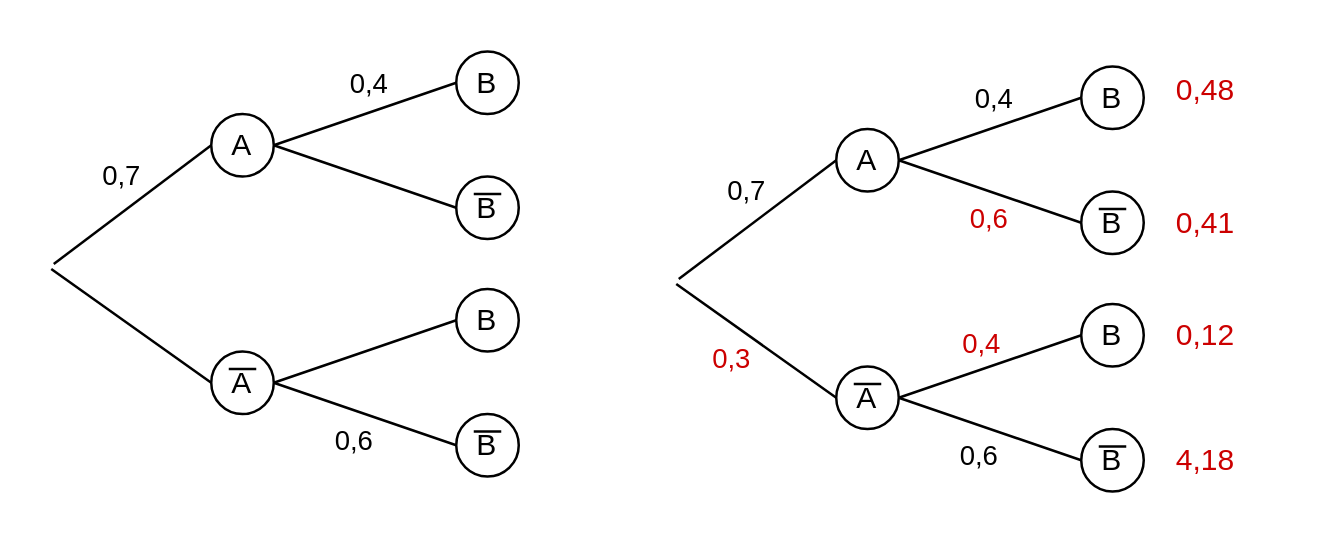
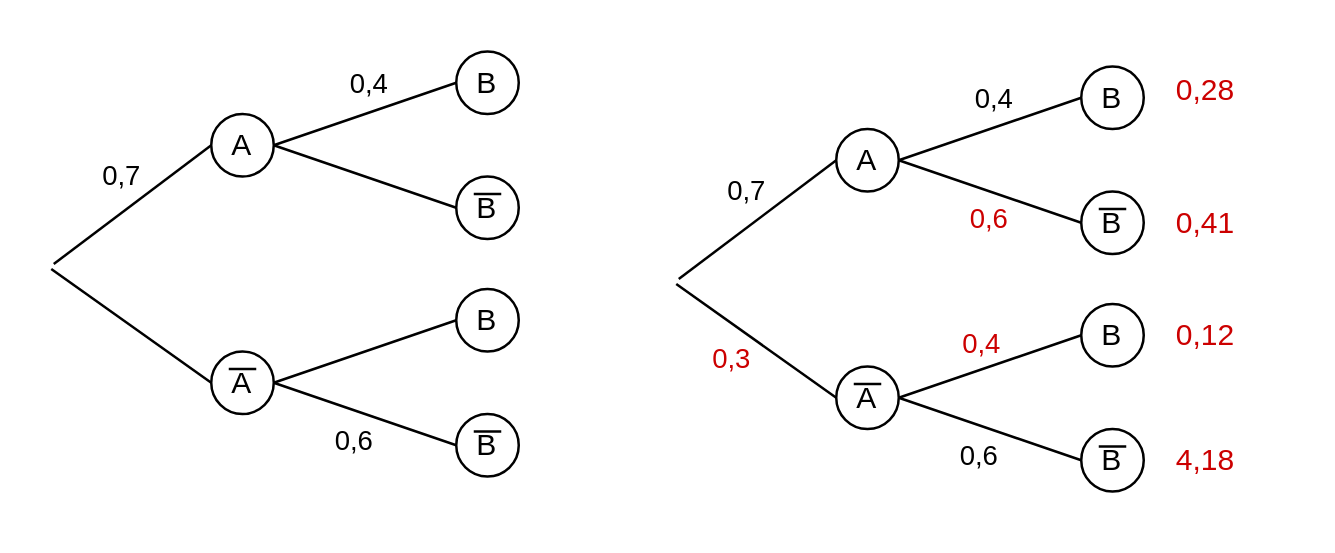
  <mxCell id="0" />
  <mxCell id="1" parent="0" />
  <mxCell id="2" style="edgeStyle=none;rounded=0;orthogonalLoop=1;jettySize=auto;html=1;exitX=1;exitY=0.5;exitDx=0;exitDy=0;entryX=0;entryY=0.5;entryDx=0;entryDy=0;endArrow=none;endFill=0;" edge="1" parent="1" source="5" target="11"><mxGeometry relative="1" as="geometry" /></mxCell>
  <mxCell id="3" value="0,4" style="edgeLabel;html=1;align=center;verticalAlign=middle;resizable=0;points=[];" vertex="1" connectable="0" parent="2"><mxGeometry x="0.149" y="1" relative="1" as="geometry"><mxPoint x="-4" y="-10" as="offset" /></mxGeometry></mxCell>
  <mxCell id="4" style="edgeStyle=none;rounded=0;orthogonalLoop=1;jettySize=auto;html=1;exitX=1;exitY=0.5;exitDx=0;exitDy=0;entryX=0;entryY=0.5;entryDx=0;entryDy=0;endArrow=none;endFill=0;" edge="1" parent="1" source="5" target="12"><mxGeometry relative="1" as="geometry" /></mxCell>
  <mxCell id="5" value="A" style="ellipse;whiteSpace=wrap;html=1;aspect=fixed;" vertex="1" parent="1"><mxGeometry x="84" y="45" width="25" height="25" as="geometry" /></mxCell>
  <mxCell id="6" style="edgeStyle=none;rounded=0;orthogonalLoop=1;jettySize=auto;html=1;exitX=1;exitY=0.5;exitDx=0;exitDy=0;entryX=0;entryY=0.5;entryDx=0;entryDy=0;endArrow=none;endFill=0;" edge="1" parent="1" source="9" target="14"><mxGeometry relative="1" as="geometry" /></mxCell>
  <mxCell id="7" style="edgeStyle=none;rounded=0;orthogonalLoop=1;jettySize=auto;html=1;exitX=1;exitY=0.5;exitDx=0;exitDy=0;entryX=0;entryY=0.5;entryDx=0;entryDy=0;endArrow=none;endFill=0;" edge="1" parent="1" source="9" target="15"><mxGeometry relative="1" as="geometry" /></mxCell>
  <mxCell id="8" value="0,6" style="edgeLabel;html=1;align=center;verticalAlign=middle;resizable=0;points=[];" vertex="1" connectable="0" parent="7"><mxGeometry x="0.021" y="-1" relative="1" as="geometry"><mxPoint x="-5" y="9" as="offset" /></mxGeometry></mxCell>
  <mxCell id="9" value="A" style="ellipse;whiteSpace=wrap;html=1;aspect=fixed;" vertex="1" parent="1"><mxGeometry x="84" y="140" width="25" height="25" as="geometry" /></mxCell>
  <mxCell id="10" value="" style="endArrow=none;html=1;rounded=0;" edge="1" parent="1"><mxGeometry width="50" height="50" relative="1" as="geometry"><mxPoint x="91" y="147" as="sourcePoint" /><mxPoint x="102" y="147" as="targetPoint" /></mxGeometry></mxCell>
  <mxCell id="11" value="B" style="ellipse;whiteSpace=wrap;html=1;aspect=fixed;" vertex="1" parent="1"><mxGeometry x="182" y="20" width="25" height="25" as="geometry" /></mxCell>
  <mxCell id="12" value="B" style="ellipse;whiteSpace=wrap;html=1;aspect=fixed;" vertex="1" parent="1"><mxGeometry x="182" y="70" width="25" height="25" as="geometry" /></mxCell>
  <mxCell id="13" value="" style="endArrow=none;html=1;rounded=0;" edge="1" parent="1"><mxGeometry width="50" height="50" relative="1" as="geometry"><mxPoint x="189" y="77" as="sourcePoint" /><mxPoint x="200" y="77" as="targetPoint" /></mxGeometry></mxCell>
  <mxCell id="14" value="B" style="ellipse;whiteSpace=wrap;html=1;aspect=fixed;" vertex="1" parent="1"><mxGeometry x="182" y="115" width="25" height="25" as="geometry" /></mxCell>
  <mxCell id="15" value="B" style="ellipse;whiteSpace=wrap;html=1;aspect=fixed;" vertex="1" parent="1"><mxGeometry x="182" y="165" width="25" height="25" as="geometry" /></mxCell>
  <mxCell id="16" value="" style="endArrow=none;html=1;rounded=0;" edge="1" parent="1"><mxGeometry width="50" height="50" relative="1" as="geometry"><mxPoint x="189" y="172" as="sourcePoint" /><mxPoint x="200" y="172" as="targetPoint" /></mxGeometry></mxCell>
  <mxCell id="17" value="" style="endArrow=none;html=1;rounded=0;entryX=0;entryY=0.5;entryDx=0;entryDy=0;" edge="1" parent="1" target="5"><mxGeometry width="50" height="50" relative="1" as="geometry"><mxPoint x="21" y="105" as="sourcePoint" /><mxPoint x="87" y="58" as="targetPoint" /></mxGeometry></mxCell>
  <mxCell id="18" value="0,7" style="edgeLabel;html=1;align=center;verticalAlign=middle;resizable=0;points=[];" vertex="1" connectable="0" parent="17"><mxGeometry x="0.135" y="-1" relative="1" as="geometry"><mxPoint x="-10" y="-9" as="offset" /></mxGeometry></mxCell>
  <mxCell id="19" value="" style="endArrow=none;html=1;rounded=0;entryX=0;entryY=0.5;entryDx=0;entryDy=0;" edge="1" parent="1" target="9"><mxGeometry width="50" height="50" relative="1" as="geometry"><mxPoint x="20" y="107" as="sourcePoint" /><mxPoint x="97.661" y="76.339" as="targetPoint" /></mxGeometry></mxCell>
  <mxCell id="20" style="edgeStyle=none;rounded=0;orthogonalLoop=1;jettySize=auto;html=1;exitX=1;exitY=0.5;exitDx=0;exitDy=0;entryX=0;entryY=0.5;entryDx=0;entryDy=0;endArrow=none;endFill=0;" edge="1" parent="1" source="24" target="31"><mxGeometry relative="1" as="geometry" /></mxCell>
  <mxCell id="21" value="0,4" style="edgeLabel;html=1;align=center;verticalAlign=middle;resizable=0;points=[];" vertex="1" connectable="0" parent="20"><mxGeometry x="0.149" y="1" relative="1" as="geometry"><mxPoint x="-4" y="-10" as="offset" /></mxGeometry></mxCell>
  <mxCell id="22" style="edgeStyle=none;rounded=0;orthogonalLoop=1;jettySize=auto;html=1;exitX=1;exitY=0.5;exitDx=0;exitDy=0;entryX=0;entryY=0.5;entryDx=0;entryDy=0;endArrow=none;endFill=0;" edge="1" parent="1" source="24" target="32"><mxGeometry relative="1" as="geometry" /></mxCell>
  <mxCell id="23" value="&lt;font color=&quot;#cc0000&quot;&gt;0,6&lt;/font&gt;" style="edgeLabel;html=1;align=center;verticalAlign=middle;resizable=0;points=[];fontColor=#0000FF;" vertex="1" connectable="0" parent="22"><mxGeometry x="-0.021" y="-1" relative="1" as="geometry"><mxPoint y="10" as="offset" /></mxGeometry></mxCell>
  <mxCell id="24" value="A" style="ellipse;whiteSpace=wrap;html=1;aspect=fixed;" vertex="1" parent="1"><mxGeometry x="334" y="51" width="25" height="25" as="geometry" /></mxCell>
  <mxCell id="25" style="edgeStyle=none;rounded=0;orthogonalLoop=1;jettySize=auto;html=1;exitX=1;exitY=0.5;exitDx=0;exitDy=0;entryX=0;entryY=0.5;entryDx=0;entryDy=0;endArrow=none;endFill=0;" edge="1" parent="1" source="29" target="34"><mxGeometry relative="1" as="geometry" /></mxCell>
  <mxCell id="26" value="0,4" style="edgeLabel;html=1;align=center;verticalAlign=middle;resizable=0;points=[];fontColor=#CC0000;" vertex="1" connectable="0" parent="25"><mxGeometry x="0.041" relative="1" as="geometry"><mxPoint x="-5" y="-9" as="offset" /></mxGeometry></mxCell>
  <mxCell id="27" style="edgeStyle=none;rounded=0;orthogonalLoop=1;jettySize=auto;html=1;exitX=1;exitY=0.5;exitDx=0;exitDy=0;entryX=0;entryY=0.5;entryDx=0;entryDy=0;endArrow=none;endFill=0;" edge="1" parent="1" source="29" target="35"><mxGeometry relative="1" as="geometry" /></mxCell>
  <mxCell id="28" value="0,6" style="edgeLabel;html=1;align=center;verticalAlign=middle;resizable=0;points=[];" vertex="1" connectable="0" parent="27"><mxGeometry x="0.021" y="-1" relative="1" as="geometry"><mxPoint x="-5" y="9" as="offset" /></mxGeometry></mxCell>
  <mxCell id="29" value="A" style="ellipse;whiteSpace=wrap;html=1;aspect=fixed;" vertex="1" parent="1"><mxGeometry x="334" y="146" width="25" height="25" as="geometry" /></mxCell>
  <mxCell id="30" value="" style="endArrow=none;html=1;rounded=0;" edge="1" parent="1"><mxGeometry width="50" height="50" relative="1" as="geometry"><mxPoint x="341" y="153" as="sourcePoint" /><mxPoint x="352" y="153" as="targetPoint" /></mxGeometry></mxCell>
  <mxCell id="31" value="B" style="ellipse;whiteSpace=wrap;html=1;aspect=fixed;" vertex="1" parent="1"><mxGeometry x="432" y="26" width="25" height="25" as="geometry" /></mxCell>
  <mxCell id="32" value="B" style="ellipse;whiteSpace=wrap;html=1;aspect=fixed;" vertex="1" parent="1"><mxGeometry x="432" y="76" width="25" height="25" as="geometry" /></mxCell>
  <mxCell id="33" value="" style="endArrow=none;html=1;rounded=0;" edge="1" parent="1"><mxGeometry width="50" height="50" relative="1" as="geometry"><mxPoint x="439" y="83" as="sourcePoint" /><mxPoint x="450" y="83" as="targetPoint" /></mxGeometry></mxCell>
  <mxCell id="34" value="B" style="ellipse;whiteSpace=wrap;html=1;aspect=fixed;" vertex="1" parent="1"><mxGeometry x="432" y="121" width="25" height="25" as="geometry" /></mxCell>
  <mxCell id="35" value="B" style="ellipse;whiteSpace=wrap;html=1;aspect=fixed;" vertex="1" parent="1"><mxGeometry x="432" y="171" width="25" height="25" as="geometry" /></mxCell>
  <mxCell id="36" value="" style="endArrow=none;html=1;rounded=0;" edge="1" parent="1"><mxGeometry width="50" height="50" relative="1" as="geometry"><mxPoint x="439" y="178" as="sourcePoint" /><mxPoint x="450" y="178" as="targetPoint" /></mxGeometry></mxCell>
  <mxCell id="37" value="" style="endArrow=none;html=1;rounded=0;entryX=0;entryY=0.5;entryDx=0;entryDy=0;" edge="1" parent="1" target="24"><mxGeometry width="50" height="50" relative="1" as="geometry"><mxPoint x="271" y="111" as="sourcePoint" /><mxPoint x="337" y="64" as="targetPoint" /></mxGeometry></mxCell>
  <mxCell id="38" value="0,7" style="edgeLabel;html=1;align=center;verticalAlign=middle;resizable=0;points=[];" vertex="1" connectable="0" parent="37"><mxGeometry x="0.135" y="-1" relative="1" as="geometry"><mxPoint x="-10" y="-9" as="offset" /></mxGeometry></mxCell>
  <mxCell id="39" value="" style="endArrow=none;html=1;rounded=0;entryX=0;entryY=0.5;entryDx=0;entryDy=0;" edge="1" parent="1" target="29"><mxGeometry width="50" height="50" relative="1" as="geometry"><mxPoint x="270" y="113" as="sourcePoint" /><mxPoint x="347.661" y="82.339" as="targetPoint" /></mxGeometry></mxCell>
  <mxCell id="40" value="0,3" style="edgeLabel;html=1;align=center;verticalAlign=middle;resizable=0;points=[];fontColor=#CC0000;" vertex="1" connectable="0" parent="39"><mxGeometry x="-0.157" relative="1" as="geometry"><mxPoint x="-5" y="10" as="offset" /></mxGeometry></mxCell>
- <mxCell id="41" value="0,48" style="text;html=1;strokeColor=none;fillColor=none;align=center;verticalAlign=middle;whiteSpace=wrap;rounded=0;fontColor=#CC0000;" vertex="1" parent="1"><mxGeometry x="452" y="21" width="60" height="30" as="geometry" /></mxCell>
+ <mxCell id="41" value="0,28" style="text;html=1;strokeColor=none;fillColor=none;align=center;verticalAlign=middle;whiteSpace=wrap;rounded=0;fontColor=#CC0000;" vertex="1" parent="1"><mxGeometry x="452" y="21" width="60" height="30" as="geometry" /></mxCell>
  <mxCell id="42" value="0,41" style="text;html=1;strokeColor=none;fillColor=none;align=center;verticalAlign=middle;whiteSpace=wrap;rounded=0;fontColor=#CC0000;" vertex="1" parent="1"><mxGeometry x="452" y="73.5" width="60" height="30" as="geometry" /></mxCell>
  <mxCell id="43" value="0,12" style="text;html=1;strokeColor=none;fillColor=none;align=center;verticalAlign=middle;whiteSpace=wrap;rounded=0;fontColor=#CC0000;" vertex="1" parent="1"><mxGeometry x="452" y="118.5" width="60" height="30" as="geometry" /></mxCell>
  <mxCell id="44" value="4,18" style="text;html=1;strokeColor=none;fillColor=none;align=center;verticalAlign=middle;whiteSpace=wrap;rounded=0;fontColor=#CC0000;" vertex="1" parent="1"><mxGeometry x="452" y="168.5" width="60" height="30" as="geometry" /></mxCell>
